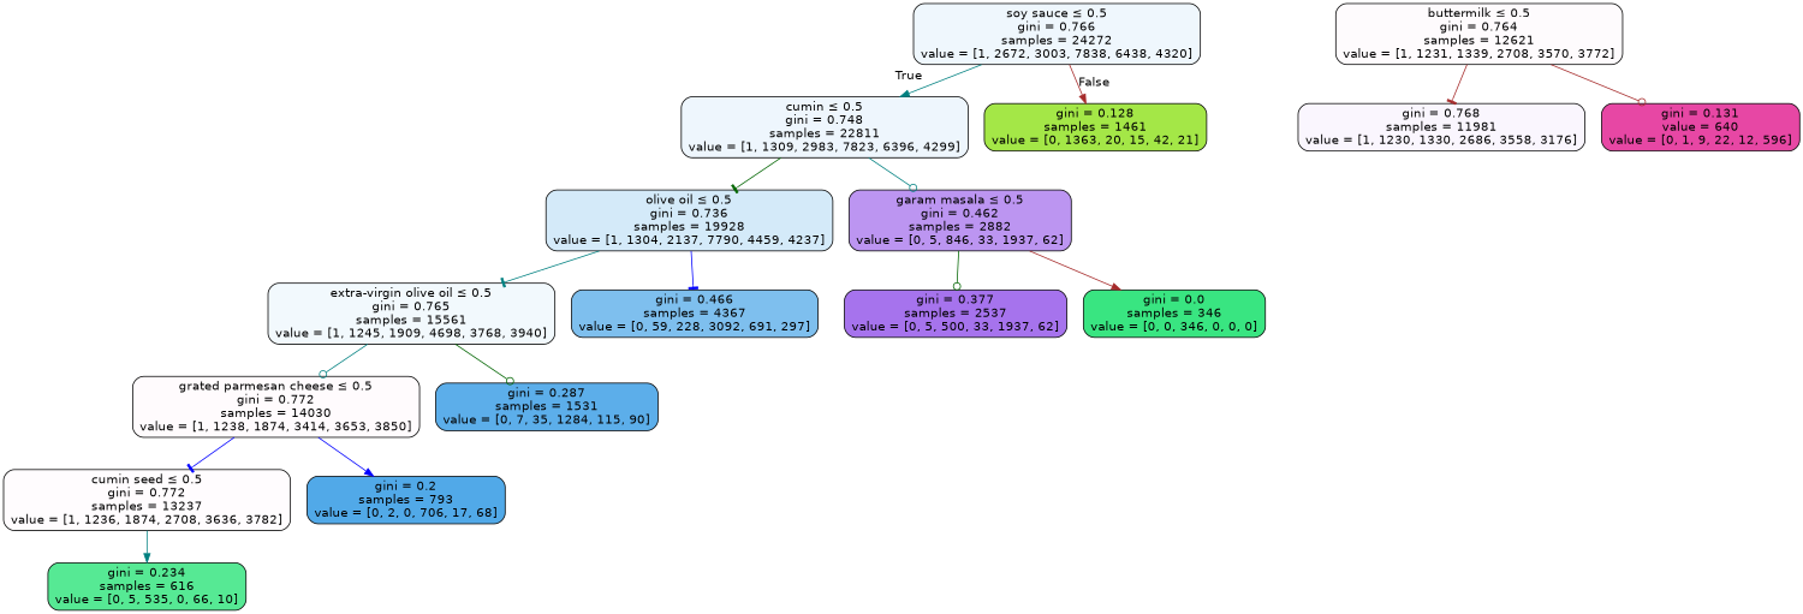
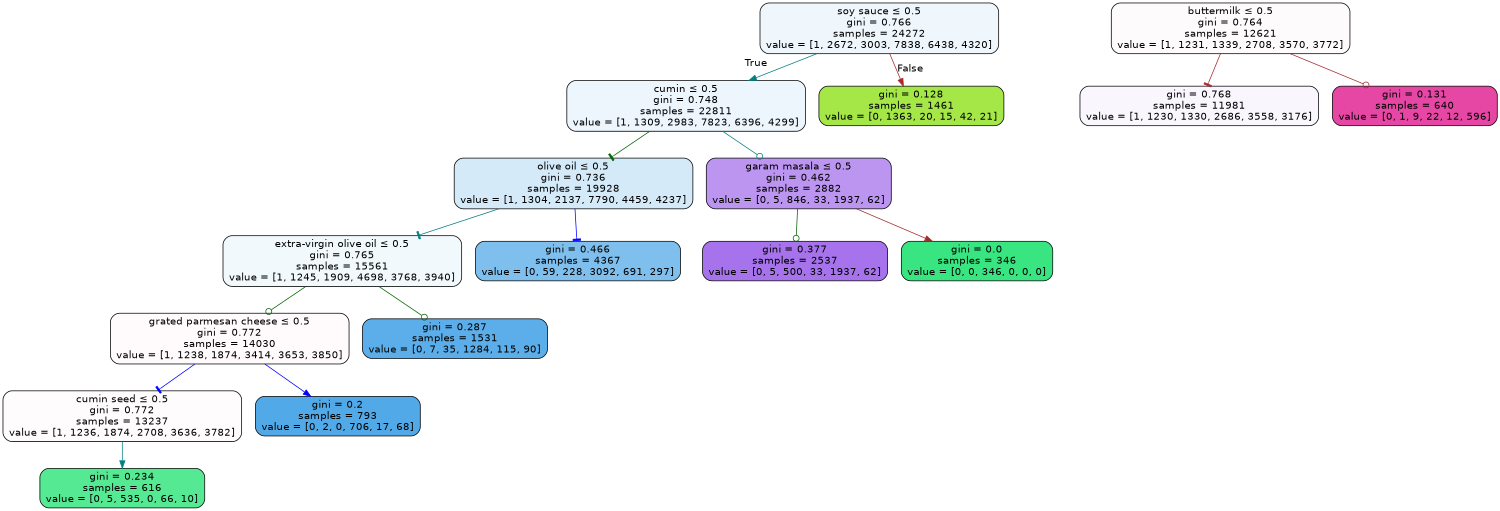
  digraph {
    node [color=black fontname=helvetica shape=box style="filled, rounded"]
    edge [arrowhead=normal color=teal fontname=helvetica]
    n1 [fillcolor="#eff7fd" label=<soy sauce &le; 0.5<br/>gini = 0.766<br/>samples = 24272<br/>value = [1, 2672, 3003, 7838, 6438, 4320]>]
    n2 [fillcolor="#eef6fd" label=<cumin &le; 0.5<br/>gini = 0.748<br/>samples = 22811<br/>value = [1, 1309, 2983, 7823, 6396, 4299]>]
    n3 [fillcolor="#a4e747" label=<gini = 0.128<br/>samples = 1461<br/>value = [0, 1363, 20, 15, 42, 21]>]
    n4 [fillcolor="#d4eaf9" label=<olive oil &le; 0.5<br/>gini = 0.736<br/>samples = 19928<br/>value = [1, 1304, 2137, 7790, 4459, 4237]>]
    n5 [fillcolor="#bc95f1" label=<garam masala &le; 0.5<br/>gini = 0.462<br/>samples = 2882<br/>value = [0, 5, 846, 33, 1937, 62]>]
    n6 [fillcolor="#f2f9fd" label=<extra-virgin olive oil &le; 0.5<br/>gini = 0.765<br/>samples = 15561<br/>value = [1, 1245, 1909, 4698, 3768, 3940]>]
    n7 [fillcolor="#7ebfee" label=<gini = 0.466<br/>samples = 4367<br/>value = [0, 59, 228, 3092, 691, 297]>]
    n8 [fillcolor="#a673ed" label=<gini = 0.377<br/>samples = 2537<br/>value = [0, 5, 500, 33, 1937, 62]>]
    n9 [fillcolor="#39e581" label=<gini = 0.0<br/>samples = 346<br/>value = [0, 0, 346, 0, 0, 0]>]
    n10 [fillcolor="#fffbfd" label=<grated parmesan cheese &le; 0.5<br/>gini = 0.772<br/>samples = 14030<br/>value = [1, 1238, 1874, 3414, 3653, 3850]>]
    n11 [fillcolor="#5caeea" label=<gini = 0.287<br/>samples = 1531<br/>value = [0, 7, 35, 1284, 115, 90]>]
    n12 [fillcolor="#fffcfe" label=<cumin seed &le; 0.5<br/>gini = 0.772<br/>samples = 13237<br/>value = [1, 1236, 1874, 2708, 3636, 3782]>]
    n13 [fillcolor="#51a9e8" label=<gini = 0.2<br/>samples = 793<br/>value = [0, 2, 0, 706, 17, 68]>]
    n14 [fillcolor="#56e994" label=<gini = 0.234<br/>samples = 616<br/>value = [0, 5, 535, 0, 66, 10]>]
    n15 [fillcolor="#fefbfd" label=<buttermilk &le; 0.5<br/>gini = 0.764<br/>samples = 12621<br/>value = [1, 1231, 1339, 2708, 3570, 3772]>]
    n16 [fillcolor="#faf6fe" label=<gini = 0.768<br/>samples = 11981<br/>value = [1, 1230, 1330, 2686, 3558, 3176]>]
-   n17 [fillcolor="#e747a4" label=<gini = 0.131<br/>value = 640<br/>value = [0, 1, 9, 22, 12, 596]>]
+   n17 [fillcolor="#e747a4" label=<gini = 0.131<br/>samples = 640<br/>value = [0, 1, 9, 22, 12, 596]>]
    n1 -> n2 [headlabel=True labelangle=45 labeldistance=2.5]
    n1 -> n3 [color=brown headlabel=False labelangle=-45 labeldistance=2.5]
    n2 -> n4 [arrowhead=tee color=darkgreen]
    n2 -> n5 [arrowhead=odot]
    n4 -> n6 [arrowhead=tee]
    n4 -> n7 [arrowhead=tee color=blue]
    n5 -> n8 [arrowhead=odot color=darkgreen]
    n5 -> n9 [color=brown]
-   n6 -> n10 [arrowhead=odot]
+   n6 -> n10 [arrowhead=odot color=darkgreen]
    n6 -> n11 [arrowhead=odot color=darkgreen]
    n10 -> n12 [arrowhead=tee color=blue]
    n10 -> n13 [color=blue]
    n12 -> n14
    n15 -> n16 [arrowhead=tee color=brown]
    n15 -> n17 [arrowhead=odot color=brown]
  }
